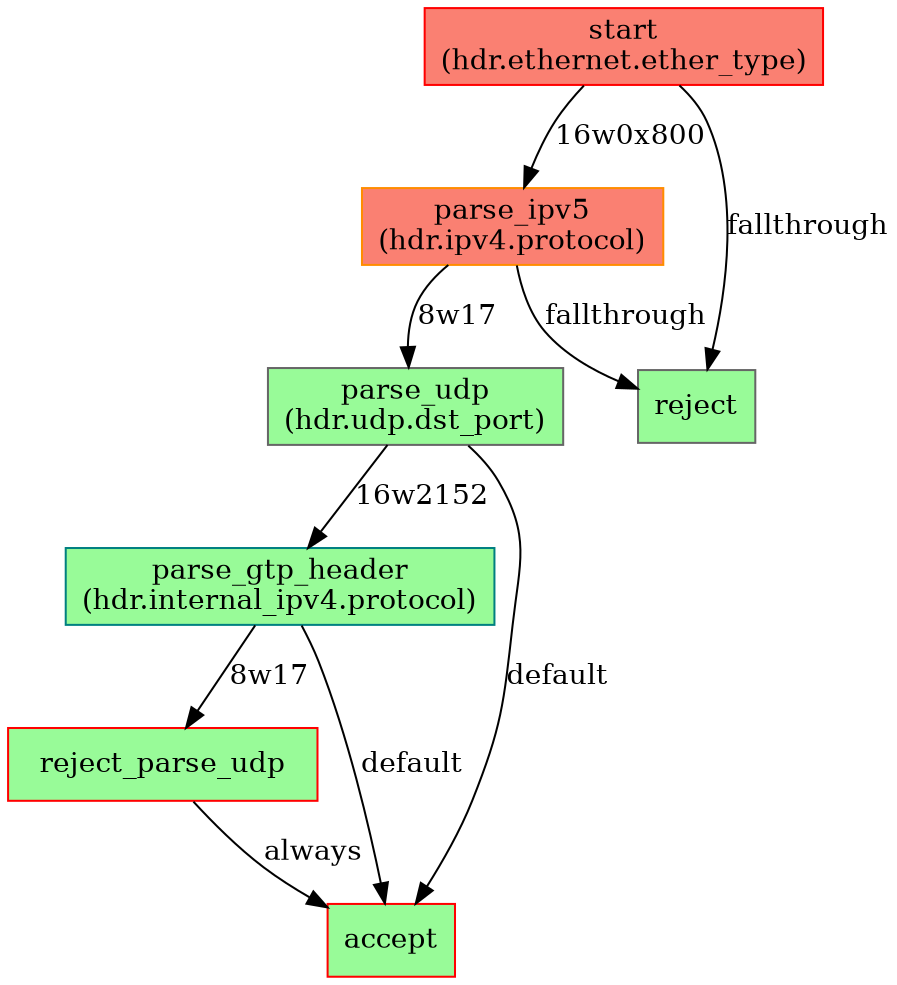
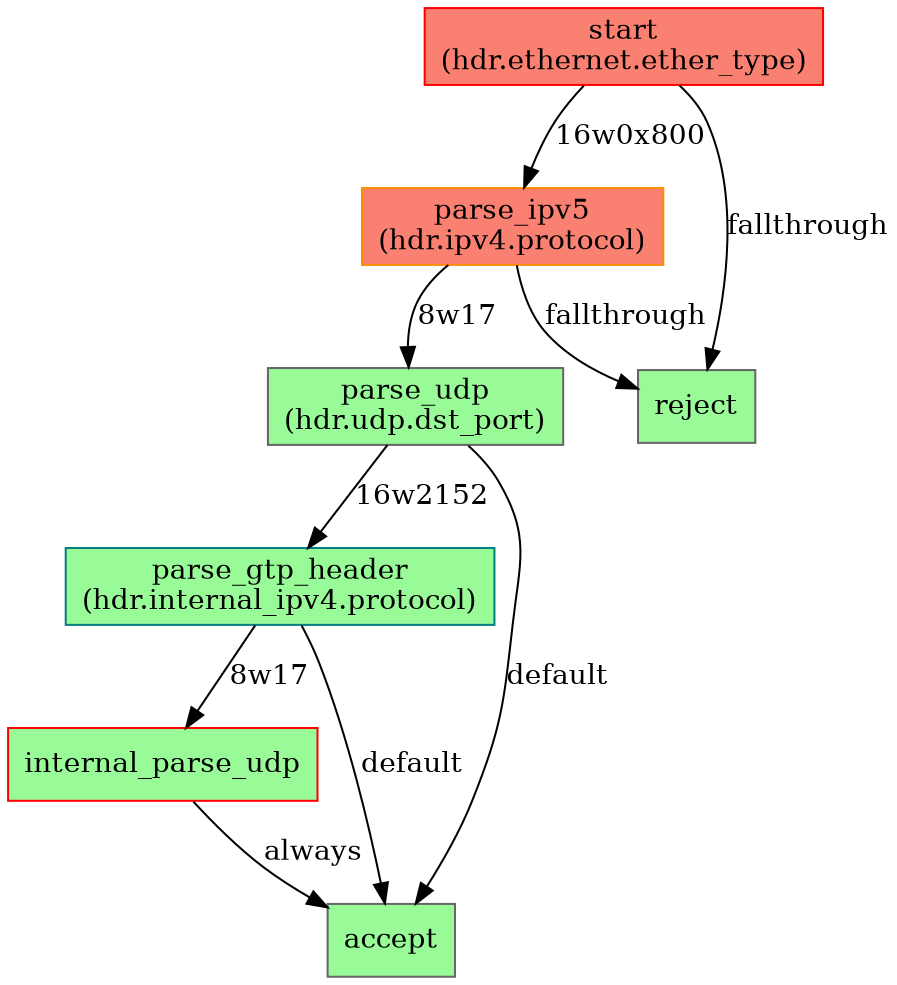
  digraph {
    node [color=gray40 fillcolor=palegreen shape=rectangle style=filled]
    n1 [color=red fillcolor=salmon label="start\n(hdr.ethernet.ether_type)"]
    n2 [color=darkorange fillcolor=salmon label="parse_ipv5\n(hdr.ipv4.protocol)"]
    n3 [label=reject]
    n4 [label="parse_udp\n(hdr.udp.dst_port)"]
    n5 [color=teal label="parse_gtp_header\n(hdr.internal_ipv4.protocol)"]
-   n6 [color=red label=accept]
-   n7 [color=red label=reject_parse_udp]
+   n6 [label=accept]
+   n7 [color=red label=internal_parse_udp]
    n1 -> n2 [label="16w0x800"]
    n1 -> n3 [label=fallthrough]
    n2 -> n3 [label=fallthrough]
    n2 -> n4 [label="8w17"]
    n4 -> n5 [label="16w2152"]
    n4 -> n6 [label=default]
    n5 -> n6 [label=default]
    n5 -> n7 [label="8w17"]
    n7 -> n6 [label=always]
  }
